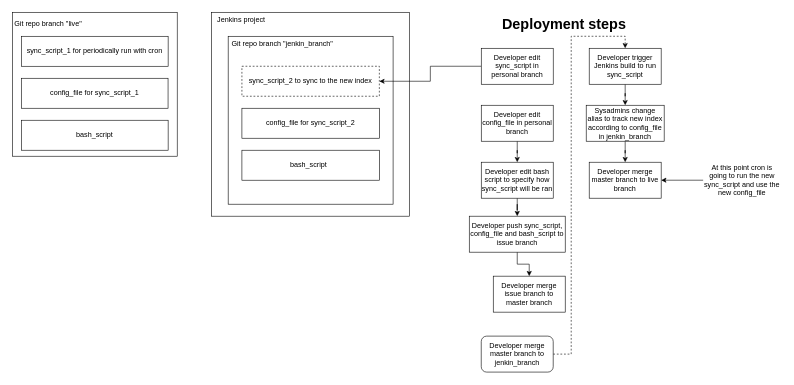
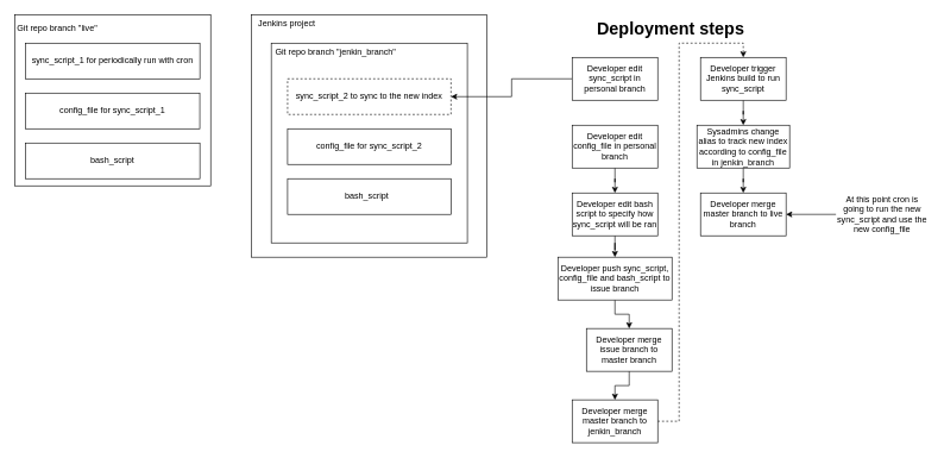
  <mxCell id="0" />
  <mxCell id="1" parent="0" />
  <mxCell id="2" value="" style="group" vertex="1" connectable="0" parent="1"><mxGeometry x="352" y="20" width="330" height="340" as="geometry" /></mxCell>
  <mxCell id="3" value="" style="rounded=0;whiteSpace=wrap;html=1;" vertex="1" parent="2"><mxGeometry width="330" height="340" as="geometry" /></mxCell>
  <mxCell id="4" value="" style="group" vertex="1" connectable="0" parent="2"><mxGeometry width="330" height="250" as="geometry" /></mxCell>
  <mxCell id="5" value="Jenkins project" style="text;html=1;strokeColor=none;fillColor=none;align=center;verticalAlign=middle;whiteSpace=wrap;rounded=0;" vertex="1" parent="4"><mxGeometry width="100" height="25" as="geometry" /></mxCell>
  <mxCell id="6" value="" style="rounded=0;whiteSpace=wrap;html=1;" vertex="1" parent="2"><mxGeometry x="27.97" y="40" width="275" height="280" as="geometry" /></mxCell>
  <mxCell id="7" value="Git repo branch &quot;jenkin_branch&quot;" style="text;html=1;strokeColor=none;fillColor=none;align=center;verticalAlign=middle;whiteSpace=wrap;rounded=0;" vertex="1" parent="2"><mxGeometry x="27.03" y="40" width="182.97" height="25" as="geometry" /></mxCell>
  <mxCell id="8" value="sync_script_2 to sync to the new index" style="rounded=0;whiteSpace=wrap;html=1;dashed=1;" vertex="1" parent="2"><mxGeometry x="50.888" y="89.989" width="229.167" height="50" as="geometry" /></mxCell>
  <mxCell id="9" value="config_file for sync_script_2" style="rounded=0;whiteSpace=wrap;html=1;" vertex="1" parent="2"><mxGeometry x="50.888" y="160.002" width="229.167" height="50" as="geometry" /></mxCell>
  <mxCell id="10" value="bash_script&amp;nbsp;&amp;nbsp;" style="rounded=0;whiteSpace=wrap;html=1;" vertex="1" parent="2"><mxGeometry x="50.888" y="230.002" width="229.167" height="50" as="geometry" /></mxCell>
  <mxCell id="11" value="" style="group" vertex="1" connectable="0" parent="1"><mxGeometry x="20" y="20" width="275" height="240" as="geometry" /></mxCell>
  <mxCell id="12" value="" style="rounded=0;whiteSpace=wrap;html=1;" vertex="1" parent="11"><mxGeometry width="275" height="240" as="geometry" /></mxCell>
  <mxCell id="13" value="Git repo branch &quot;live&quot;" style="text;html=1;strokeColor=none;fillColor=none;align=center;verticalAlign=middle;whiteSpace=wrap;rounded=0;" vertex="1" parent="11"><mxGeometry width="120" height="40" as="geometry" /></mxCell>
  <mxCell id="14" value="sync_script_1 for periodically run with cron" style="rounded=0;whiteSpace=wrap;html=1;" vertex="1" parent="11"><mxGeometry x="15.14" y="39.996" width="244.72" height="50" as="geometry" /></mxCell>
  <mxCell id="15" value="config_file for sync_script_1" style="rounded=0;whiteSpace=wrap;html=1;" vertex="1" parent="11"><mxGeometry x="15" y="109.996" width="244.72" height="50" as="geometry" /></mxCell>
  <mxCell id="16" value="bash_script" style="rounded=0;whiteSpace=wrap;html=1;" vertex="1" parent="11"><mxGeometry x="15.14" y="179.996" width="244.72" height="50" as="geometry" /></mxCell>
  <mxCell id="17" value="&lt;h1&gt;Deployment steps&lt;/h1&gt;" style="text;html=1;strokeColor=none;fillColor=none;spacing=5;spacingTop=-20;whiteSpace=wrap;overflow=hidden;rounded=0;" vertex="1" parent="1"><mxGeometry x="832" y="20" width="260" height="40" as="geometry" /></mxCell>
  <mxCell id="18" value="" style="edgeStyle=orthogonalEdgeStyle;rounded=0;orthogonalLoop=1;jettySize=auto;html=1;" edge="1" parent="1" source="19" target="8"><mxGeometry relative="1" as="geometry" /></mxCell>
  <mxCell id="19" value="Developer edit sync_script in personal branch" style="rounded=0;whiteSpace=wrap;html=1;" vertex="1" parent="1"><mxGeometry x="802" y="80" width="120" height="60" as="geometry" /></mxCell>
  <mxCell id="20" value="" style="edgeStyle=orthogonalEdgeStyle;rounded=0;orthogonalLoop=1;jettySize=auto;html=1;" edge="1" parent="1" source="21" target="29"><mxGeometry relative="1" as="geometry" /></mxCell>
  <mxCell id="21" value="Developer edit config_file in personal branch" style="rounded=0;whiteSpace=wrap;html=1;" vertex="1" parent="1"><mxGeometry x="802" y="175" width="120" height="60" as="geometry" /></mxCell>
  <mxCell id="22" value="" style="edgeStyle=orthogonalEdgeStyle;rounded=0;orthogonalLoop=1;jettySize=auto;html=1;" edge="1" parent="1" source="23" target="25"><mxGeometry relative="1" as="geometry" /></mxCell>
  <mxCell id="23" value="Developer push sync_script, config_file and bash_script to issue branch" style="rounded=0;whiteSpace=wrap;html=1;" vertex="1" parent="1"><mxGeometry x="782" y="360" width="160" height="60" as="geometry" /></mxCell>
+ <mxCell id="24" value="" style="edgeStyle=orthogonalEdgeStyle;rounded=0;orthogonalLoop=1;jettySize=auto;html=1;" edge="1" parent="1" source="25" target="27"><mxGeometry relative="1" as="geometry" /></mxCell>
  <mxCell id="25" value="Developer merge issue branch to master branch" style="rounded=0;whiteSpace=wrap;html=1;" vertex="1" parent="1"><mxGeometry x="822" y="460" width="120" height="60" as="geometry" /></mxCell>
  <mxCell id="26" style="edgeStyle=orthogonalEdgeStyle;rounded=0;orthogonalLoop=1;jettySize=auto;html=1;entryX=0.5;entryY=0;entryDx=0;entryDy=0;dashed=1;" edge="1" parent="1" source="27" target="31"><mxGeometry relative="1" as="geometry"><Array as="points"><mxPoint x="952" y="590" /><mxPoint x="952" y="60" /><mxPoint x="1042" y="60" /></Array></mxGeometry></mxCell>
- <mxCell id="27" value="Developer merge master branch to jenkin_branch" style="whiteSpace=wrap;html=1;rounded=1;" vertex="1" parent="1"><mxGeometry x="802" y="560" width="120" height="60" as="geometry" /></mxCell>
+ <mxCell id="27" value="Developer merge master branch to jenkin_branch" style="rounded=0;whiteSpace=wrap;html=1;" vertex="1" parent="1"><mxGeometry x="802" y="560" width="120" height="60" as="geometry" /></mxCell>
  <mxCell id="28" value="" style="edgeStyle=orthogonalEdgeStyle;rounded=0;orthogonalLoop=1;jettySize=auto;html=1;" edge="1" parent="1" source="29" target="23"><mxGeometry relative="1" as="geometry" /></mxCell>
  <mxCell id="29" value="Developer edit bash script to specify how sync_script will be ran" style="rounded=0;whiteSpace=wrap;html=1;" vertex="1" parent="1"><mxGeometry x="802" y="270" width="120" height="60" as="geometry" /></mxCell>
  <mxCell id="30" value="" style="edgeStyle=orthogonalEdgeStyle;rounded=0;orthogonalLoop=1;jettySize=auto;html=1;" edge="1" parent="1" source="31" target="33"><mxGeometry relative="1" as="geometry" /></mxCell>
  <mxCell id="31" value="Developer trigger Jenkins build to run sync_script" style="rounded=0;whiteSpace=wrap;html=1;" vertex="1" parent="1"><mxGeometry x="982" y="80" width="120" height="60" as="geometry" /></mxCell>
  <mxCell id="32" value="" style="edgeStyle=orthogonalEdgeStyle;rounded=0;orthogonalLoop=1;jettySize=auto;html=1;" edge="1" parent="1" source="33" target="34"><mxGeometry relative="1" as="geometry" /></mxCell>
  <mxCell id="33" value="Sysadmins change alias to track new index according to config_file in jenkin_branch" style="rounded=0;whiteSpace=wrap;html=1;" vertex="1" parent="1"><mxGeometry x="977" y="175" width="130" height="60" as="geometry" /></mxCell>
  <mxCell id="34" value="Developer merge master branch to live branch" style="rounded=0;whiteSpace=wrap;html=1;" vertex="1" parent="1"><mxGeometry x="982" y="270" width="120" height="60" as="geometry" /></mxCell>
  <mxCell id="35" value="" style="edgeStyle=orthogonalEdgeStyle;rounded=0;orthogonalLoop=1;jettySize=auto;html=1;" edge="1" parent="1" source="36" target="34"><mxGeometry relative="1" as="geometry" /></mxCell>
  <mxCell id="36" value="At this point cron is going to run the new sync_script and use the new config_file" style="text;html=1;strokeColor=none;fillColor=none;align=center;verticalAlign=middle;whiteSpace=wrap;rounded=0;" vertex="1" parent="1"><mxGeometry x="1172" y="260" width="130" height="80" as="geometry" /></mxCell>
